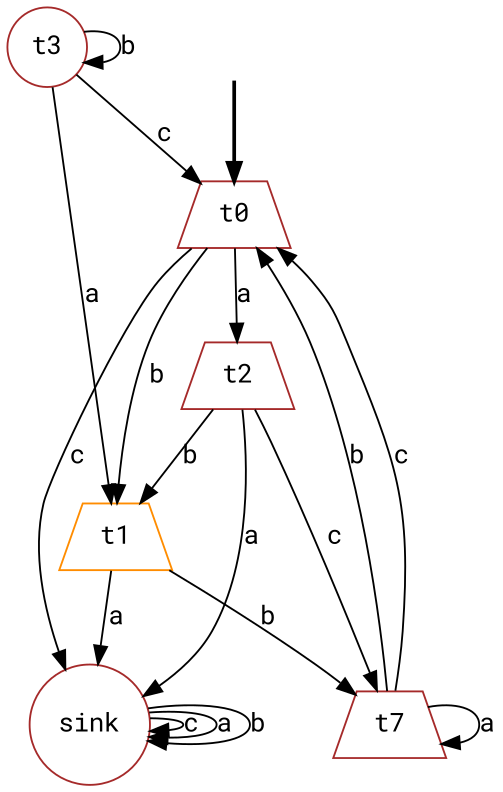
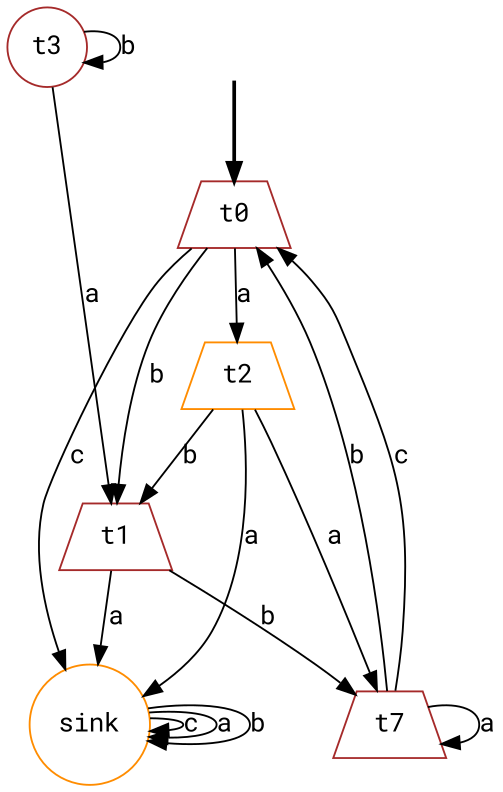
  digraph {
    fontname="Roboto Mono"
    node [fontname="Roboto Mono" color=brown shape=trapezium]
    edge [fontname="Roboto Mono"]
    fake [style=invisible color="" shape=""]
    t0 [root=true]
-   sink [shape=circle]
-   t2
-   t1 [color=darkorange]
+   sink [color=darkorange shape=circle]
+   t2 [color=darkorange]
+   t1
    n6 [label=t7]
    t3 [shape=circle]
    fake -> t0 [style=bold]
    t0 -> sink [label=c]
    t0 -> t2 [label=a]
    t0 -> t1 [label=b]
    sink -> sink [label=c]
    sink -> sink [label=a]
    sink -> sink [label=b]
    t2 -> sink [label=a]
    t2 -> t1 [label=b]
-   t2 -> n6 [label=c]
+   t2 -> n6 [label=a]
    t1 -> sink [label=a]
    t1 -> n6 [label=b]
    n6 -> t0 [label=b]
    n6 -> t0 [label=c]
    n6 -> n6 [label=a]
-   t3 -> t0 [label=c]
    t3 -> t1 [label=a]
    t3 -> t3 [label=b]
  }
